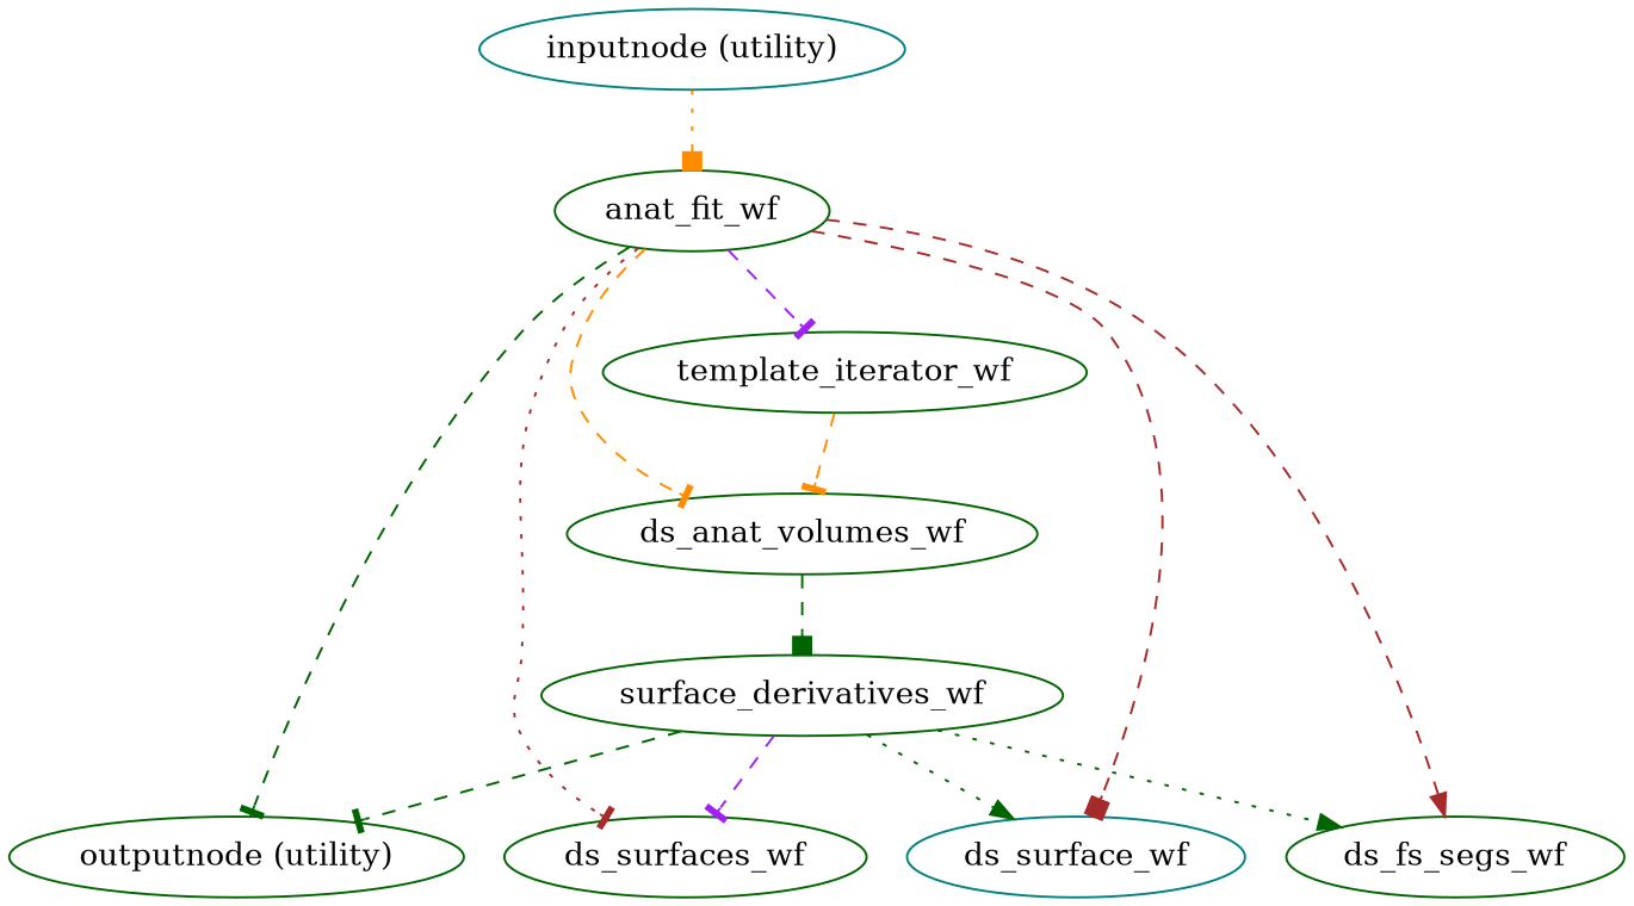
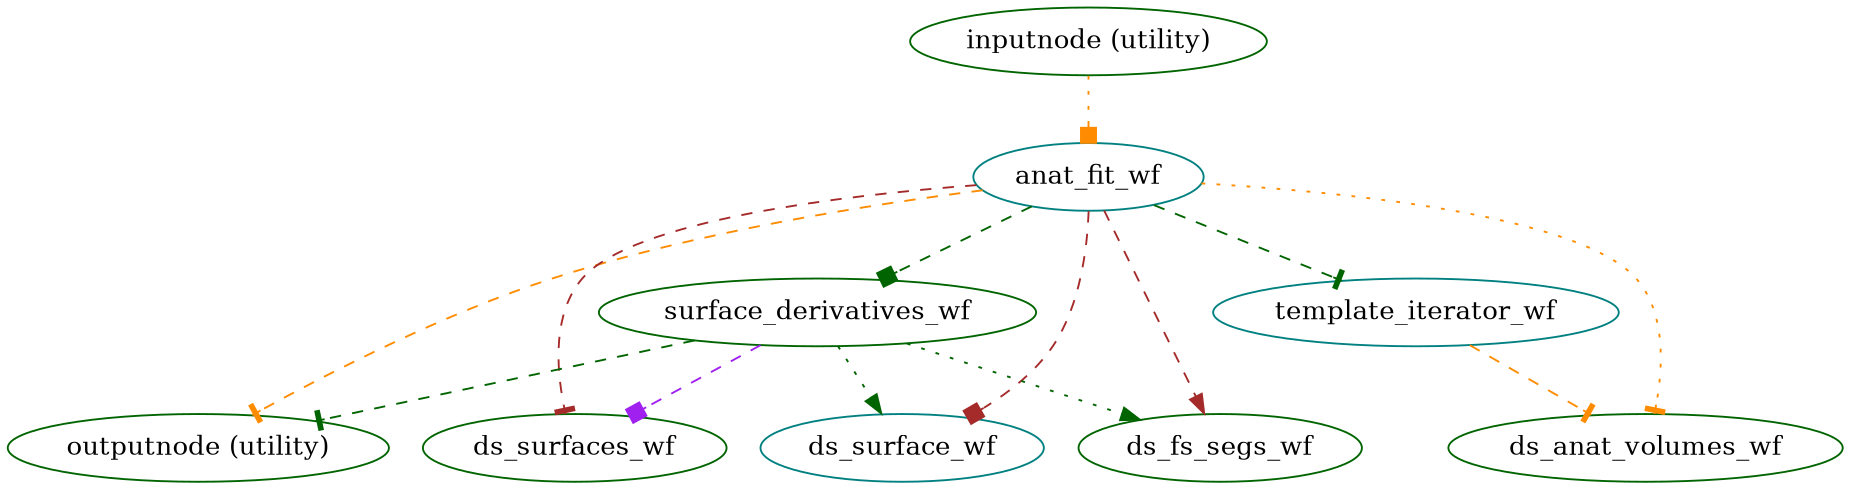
  strict digraph {
    node [color=darkgreen]
    edge [arrowhead=tee color=darkorange style=dashed]
-   anat_fit_wf
-   "inputnode (utility)" [color=teal]
+   anat_fit_wf [color=teal]
+   "inputnode (utility)"
    "outputnode (utility)"
-   template_iterator_wf
+   template_iterator_wf [color=teal]
    ds_anat_volumes_wf
    surface_derivatives_wf
    ds_surfaces_wf
    n8 [color=teal label=ds_surface_wf]
    ds_fs_segs_wf
-   anat_fit_wf -> "outputnode (utility)" [color=darkgreen]
-   anat_fit_wf -> template_iterator_wf [color=purple]
-   anat_fit_wf -> ds_anat_volumes_wf
-   ds_anat_volumes_wf -> surface_derivatives_wf [arrowhead=box color=darkgreen]
-   anat_fit_wf -> ds_surfaces_wf [color=brown style=dotted]
+   anat_fit_wf -> "outputnode (utility)"
+   anat_fit_wf -> template_iterator_wf [color=darkgreen]
+   anat_fit_wf -> ds_anat_volumes_wf [style=dotted]
+   anat_fit_wf -> surface_derivatives_wf [arrowhead=box color=darkgreen]
+   anat_fit_wf -> ds_surfaces_wf [color=brown]
    anat_fit_wf -> n8 [arrowhead=box color=brown]
    anat_fit_wf -> ds_fs_segs_wf [arrowhead=normal color=brown]
    "inputnode (utility)" -> anat_fit_wf [arrowhead=box style=dotted]
    template_iterator_wf -> ds_anat_volumes_wf
    surface_derivatives_wf -> "outputnode (utility)" [color=darkgreen]
-   surface_derivatives_wf -> ds_surfaces_wf [color=purple]
+   surface_derivatives_wf -> ds_surfaces_wf [arrowhead=box color=purple]
    surface_derivatives_wf -> n8 [arrowhead=normal color=darkgreen style=dotted]
    surface_derivatives_wf -> ds_fs_segs_wf [arrowhead=normal color=darkgreen style=dotted]
  }
